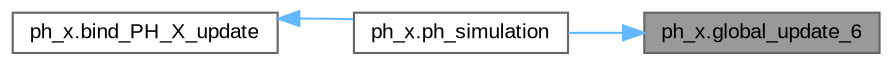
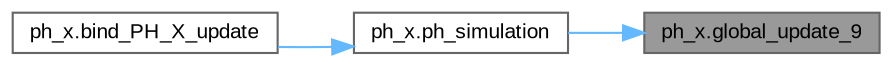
  digraph {
    fontname="Liberation Sans"
    rankdir=RL
    node [color=grey40 fillcolor=white fontname="Liberation Sans" fontsize=10 shape=box style=filled]
    edge [color=steelblue1 dir=back fontname="Liberation Sans" fontsize=10 labelfontname=Helvetica labelfontsize=10 style=solid]
-   n1 [color=gray40 fillcolor=grey60 fontcolor=black height=0.2 label="ph_x.global_update_6" width=0.4]
+   n1 [color=gray40 fillcolor=grey60 fontcolor=black height=0.2 label="ph_x.global_update_9" width=0.4]
    n2 [height=0.2 label="ph_x.ph_simulation" width=0.4]
    n3 [height=0.2 label="ph_x.bind_PH_X_update" width=0.4]
    n1 -> n2
-   n3 -> n2
+   n2 -> n3
  }
